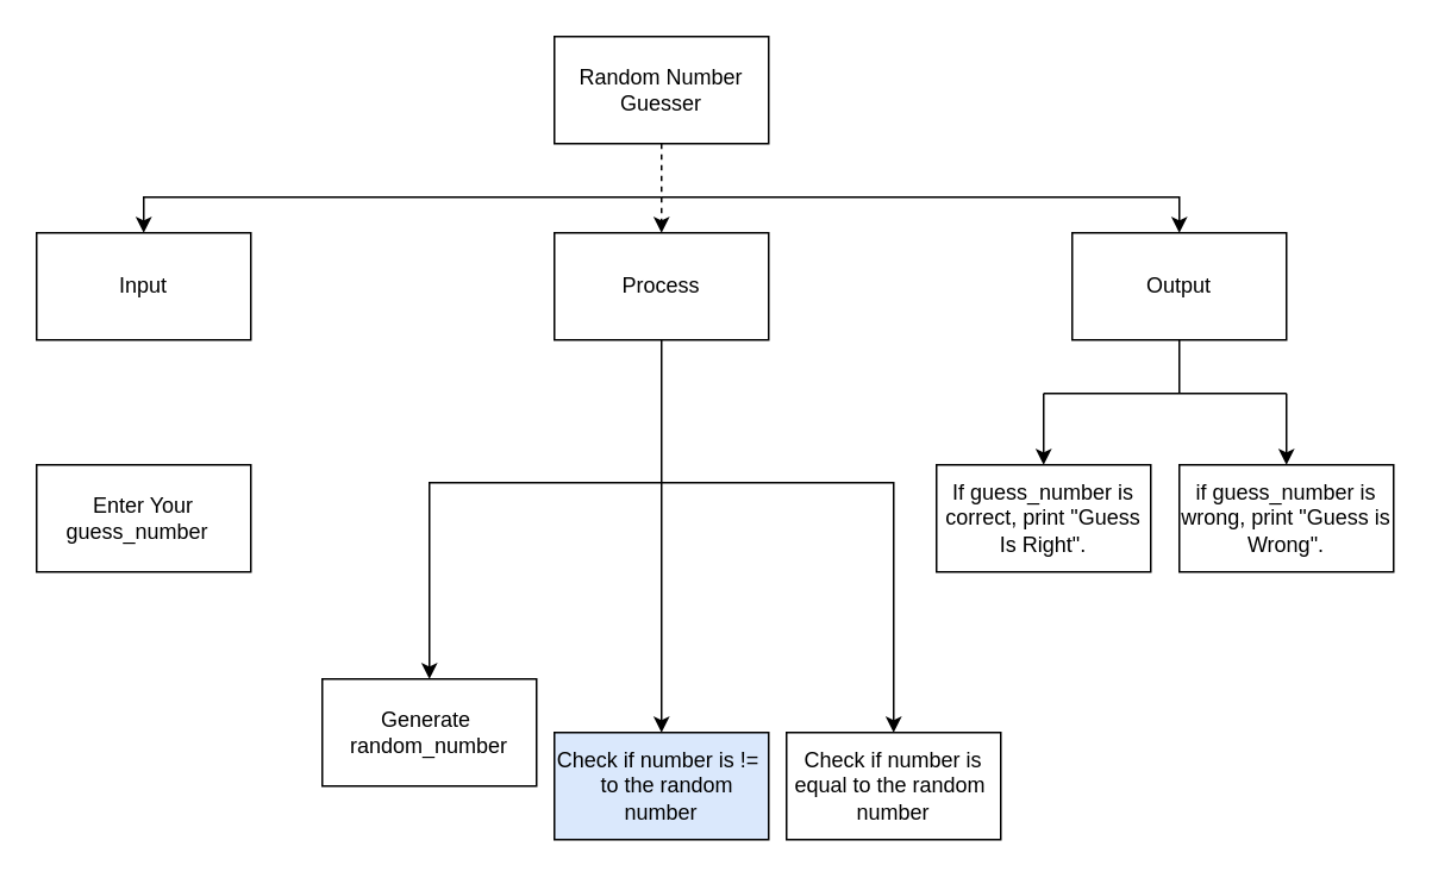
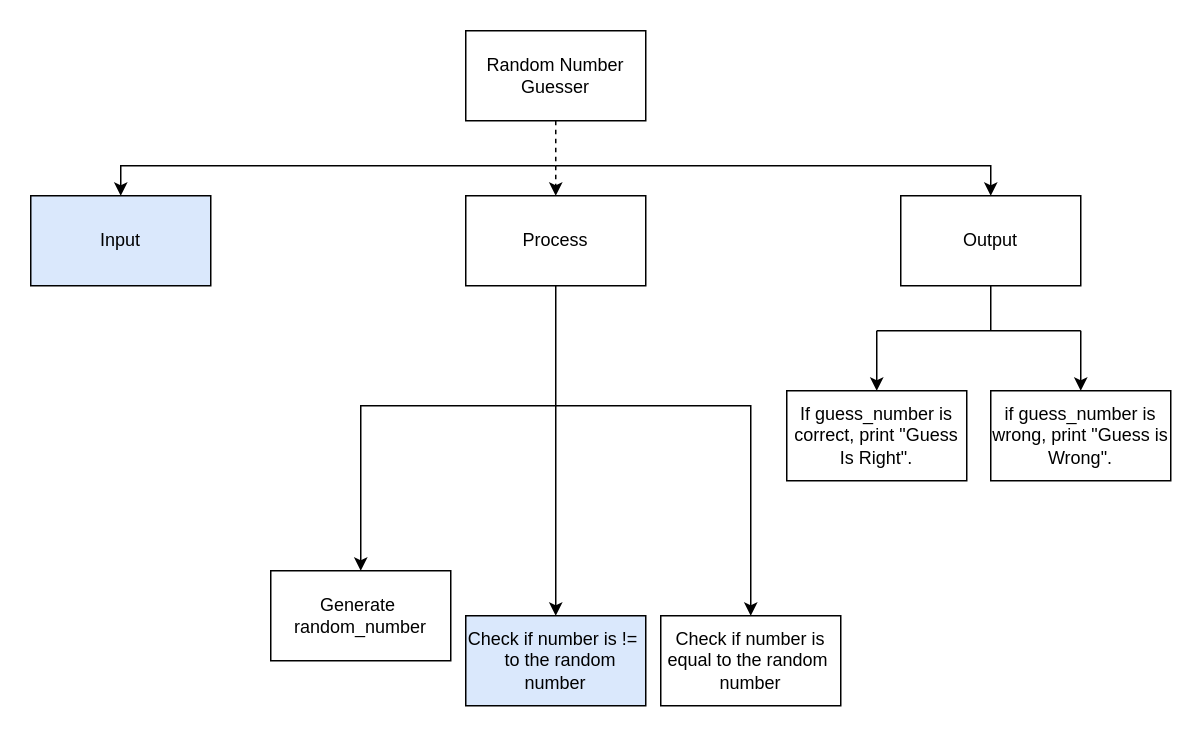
  <mxCell id="0" />
  <mxCell id="1" parent="0" />
  <mxCell id="2" style="edgeStyle=none;html=1;entryX=0.5;entryY=0;entryDx=0;entryDy=0;rounded=0;dashed=1;" parent="1" source="5" target="11" edge="1"><mxGeometry relative="1" as="geometry" /></mxCell>
  <mxCell id="3" style="edgeStyle=none;rounded=0;html=1;entryX=0.5;entryY=0;entryDx=0;entryDy=0;" parent="1" target="6" edge="1"><mxGeometry relative="1" as="geometry"><mxPoint x="370" y="110" as="sourcePoint" /><Array as="points"><mxPoint x="80" y="110" /></Array></mxGeometry></mxCell>
  <mxCell id="4" style="edgeStyle=none;rounded=0;html=1;entryX=0.5;entryY=0;entryDx=0;entryDy=0;" parent="1" target="14" edge="1"><mxGeometry relative="1" as="geometry"><mxPoint x="370" y="110" as="sourcePoint" /><Array as="points"><mxPoint x="660" y="110" /></Array></mxGeometry></mxCell>
  <mxCell id="5" value="Random Number Guesser" style="rounded=0;whiteSpace=wrap;html=1;" parent="1" vertex="1"><mxGeometry x="310" y="20" width="120" height="60" as="geometry" /></mxCell>
- <mxCell id="6" value="Input" style="rounded=0;whiteSpace=wrap;html=1;" parent="1" vertex="1"><mxGeometry x="20" y="130" width="120" height="60" as="geometry" /></mxCell>
+ <mxCell id="6" value="Input" style="rounded=0;whiteSpace=wrap;html=1;fillColor=#dae8fc;" parent="1" vertex="1"><mxGeometry x="20" y="130" width="120" height="60" as="geometry" /></mxCell>
  <mxCell id="7" style="edgeStyle=none;html=1;endArrow=none;endFill=0;" parent="1" source="11" edge="1"><mxGeometry relative="1" as="geometry"><mxPoint x="370" y="270" as="targetPoint" /></mxGeometry></mxCell>
  <mxCell id="8" style="edgeStyle=none;html=1;entryX=0.5;entryY=0;entryDx=0;entryDy=0;endArrow=classic;endFill=1;rounded=0;" parent="1" target="16" edge="1"><mxGeometry relative="1" as="geometry"><mxPoint x="370" y="270" as="sourcePoint" /><Array as="points" /></mxGeometry></mxCell>
  <mxCell id="9" style="edgeStyle=none;rounded=0;html=1;entryX=0.5;entryY=0;entryDx=0;entryDy=0;endArrow=classic;endFill=1;" parent="1" target="18" edge="1"><mxGeometry relative="1" as="geometry"><mxPoint x="370" y="270" as="sourcePoint" /><Array as="points"><mxPoint x="490" y="270" /><mxPoint x="500" y="270" /></Array></mxGeometry></mxCell>
  <mxCell id="10" style="edgeStyle=none;html=1;entryX=0.5;entryY=0;entryDx=0;entryDy=0;rounded=0;" edge="1" parent="1" target="22"><mxGeometry relative="1" as="geometry"><mxPoint x="370" y="270" as="sourcePoint" /><Array as="points"><mxPoint x="240" y="270" /></Array></mxGeometry></mxCell>
  <mxCell id="11" value="Process" style="rounded=0;whiteSpace=wrap;html=1;" parent="1" vertex="1"><mxGeometry x="310" y="130" width="120" height="60" as="geometry" /></mxCell>
  <mxCell id="12" style="edgeStyle=none;rounded=0;html=1;entryX=0.5;entryY=0;entryDx=0;entryDy=0;" parent="1" target="17" edge="1"><mxGeometry relative="1" as="geometry"><mxPoint x="584" y="220" as="sourcePoint" /></mxGeometry></mxCell>
  <mxCell id="13" value="" style="edgeStyle=none;rounded=0;html=1;endArrow=classic;endFill=1;" parent="1" target="19" edge="1"><mxGeometry relative="1" as="geometry"><mxPoint x="720" y="220" as="sourcePoint" /></mxGeometry></mxCell>
  <mxCell id="14" value="Output" style="rounded=0;whiteSpace=wrap;html=1;" parent="1" vertex="1"><mxGeometry x="600" y="130" width="120" height="60" as="geometry" /></mxCell>
- <mxCell id="15" value="Enter Your guess_number&amp;nbsp;&amp;nbsp;" style="rounded=0;whiteSpace=wrap;html=1;" parent="1" vertex="1"><mxGeometry x="20" y="260" width="120" height="60" as="geometry" /></mxCell>
  <mxCell id="16" value="Check if number is !=&amp;nbsp; &amp;nbsp; to the random number" style="rounded=0;whiteSpace=wrap;html=1;fillColor=#dae8fc;" parent="1" vertex="1"><mxGeometry x="310" y="410" width="120" height="60" as="geometry" /></mxCell>
  <mxCell id="17" value="If guess_number is correct, print &quot;Guess Is Right&quot;." style="rounded=0;whiteSpace=wrap;html=1;" parent="1" vertex="1"><mxGeometry x="524" y="260" width="120" height="60" as="geometry" /></mxCell>
  <mxCell id="18" value="Check if number is equal to the random&amp;nbsp;&lt;span style=&quot;color: rgba(0 , 0 , 0 , 0) ; font-family: monospace ; font-size: 0px&quot;&gt;%3CmxGraphModel%3E%3Croot%3E%3CmxCell%20id%3D%220%22%2F%3E%3CmxCell%20id%3D%221%22%20parent%3D%220%22%2F%3E%3CmxCell%20id%3D%222%22%20value%3D%22Check%20if%20number%20is%20%26amp%3Bgt%3B%20than%20the%20chosen%20number%22%20style%3D%22rounded%3D0%3BwhiteSpace%3Dwrap%3Bhtml%3D1%3B%22%20vertex%3D%221%22%20parent%3D%221%22%3E%3CmxGeometry%20x%3D%22170%22%20y%3D%22-240%22%20width%3D%22120%22%20height%3D%2260%22%20as%3D%22geometry%22%2F%3E%3C%2FmxCell%3E%3C%2Froot%3E%3C%2FmxGraphModel%3E&lt;/span&gt;&lt;br&gt;number" style="rounded=0;whiteSpace=wrap;html=1;" parent="1" vertex="1"><mxGeometry x="440" y="410" width="120" height="60" as="geometry" /></mxCell>
  <mxCell id="19" value="if guess_number is wrong, print &quot;Guess is Wrong&quot;." style="rounded=0;whiteSpace=wrap;html=1;" parent="1" vertex="1"><mxGeometry x="660" y="260" width="120" height="60" as="geometry" /></mxCell>
  <mxCell id="20" value="" style="endArrow=none;html=1;rounded=0;exitX=0.5;exitY=1;exitDx=0;exitDy=0;" parent="1" source="14" edge="1"><mxGeometry width="50" height="50" relative="1" as="geometry"><mxPoint x="480" y="410" as="sourcePoint" /><mxPoint x="660" y="220" as="targetPoint" /></mxGeometry></mxCell>
  <mxCell id="21" value="" style="endArrow=none;html=1;rounded=0;" parent="1" edge="1"><mxGeometry width="50" height="50" relative="1" as="geometry"><mxPoint x="720" y="220" as="sourcePoint" /><mxPoint x="584" y="220" as="targetPoint" /></mxGeometry></mxCell>
  <mxCell id="22" value="Generate&amp;nbsp; random_number" style="rounded=0;whiteSpace=wrap;html=1;" vertex="1" parent="1"><mxGeometry x="180" y="380" width="120" height="60" as="geometry" /></mxCell>
